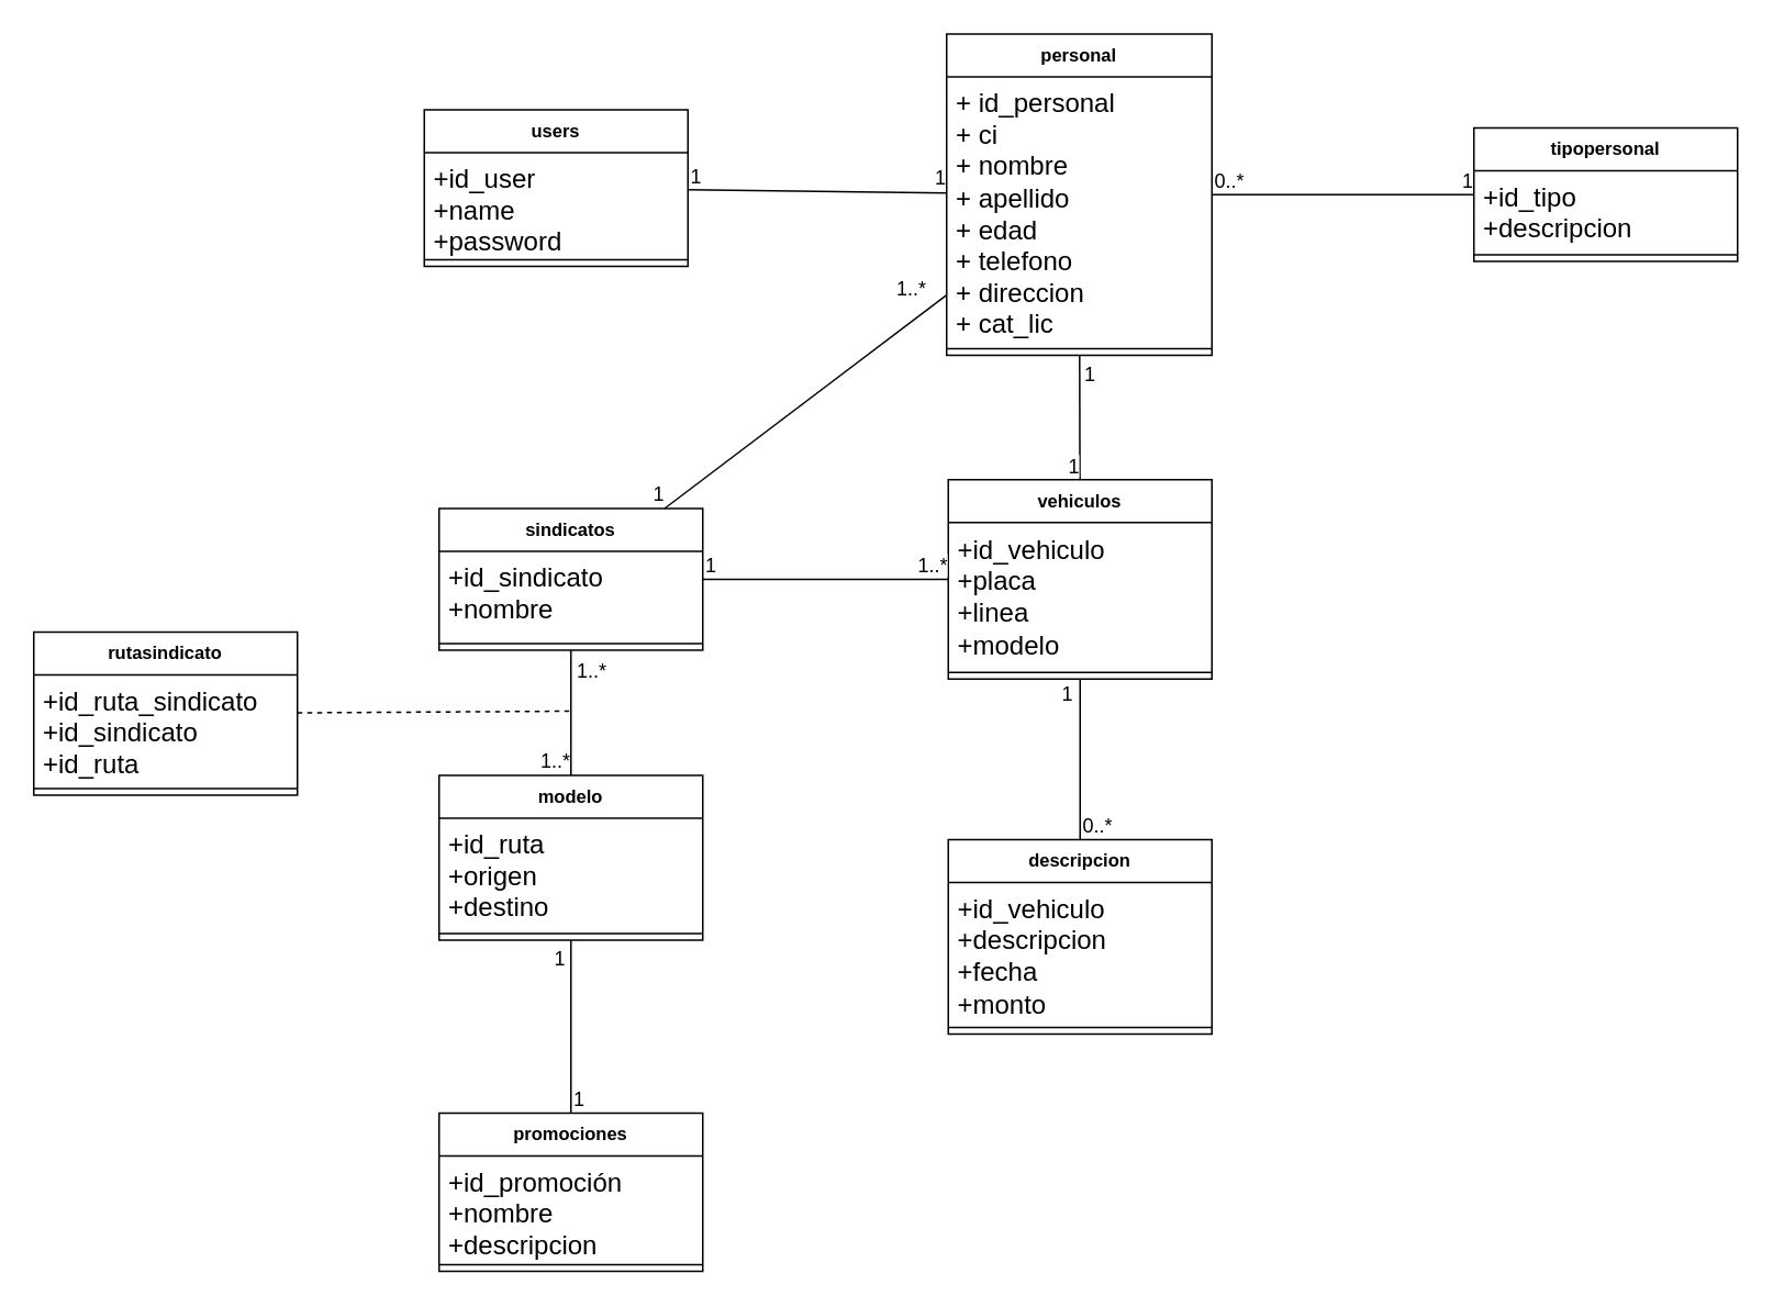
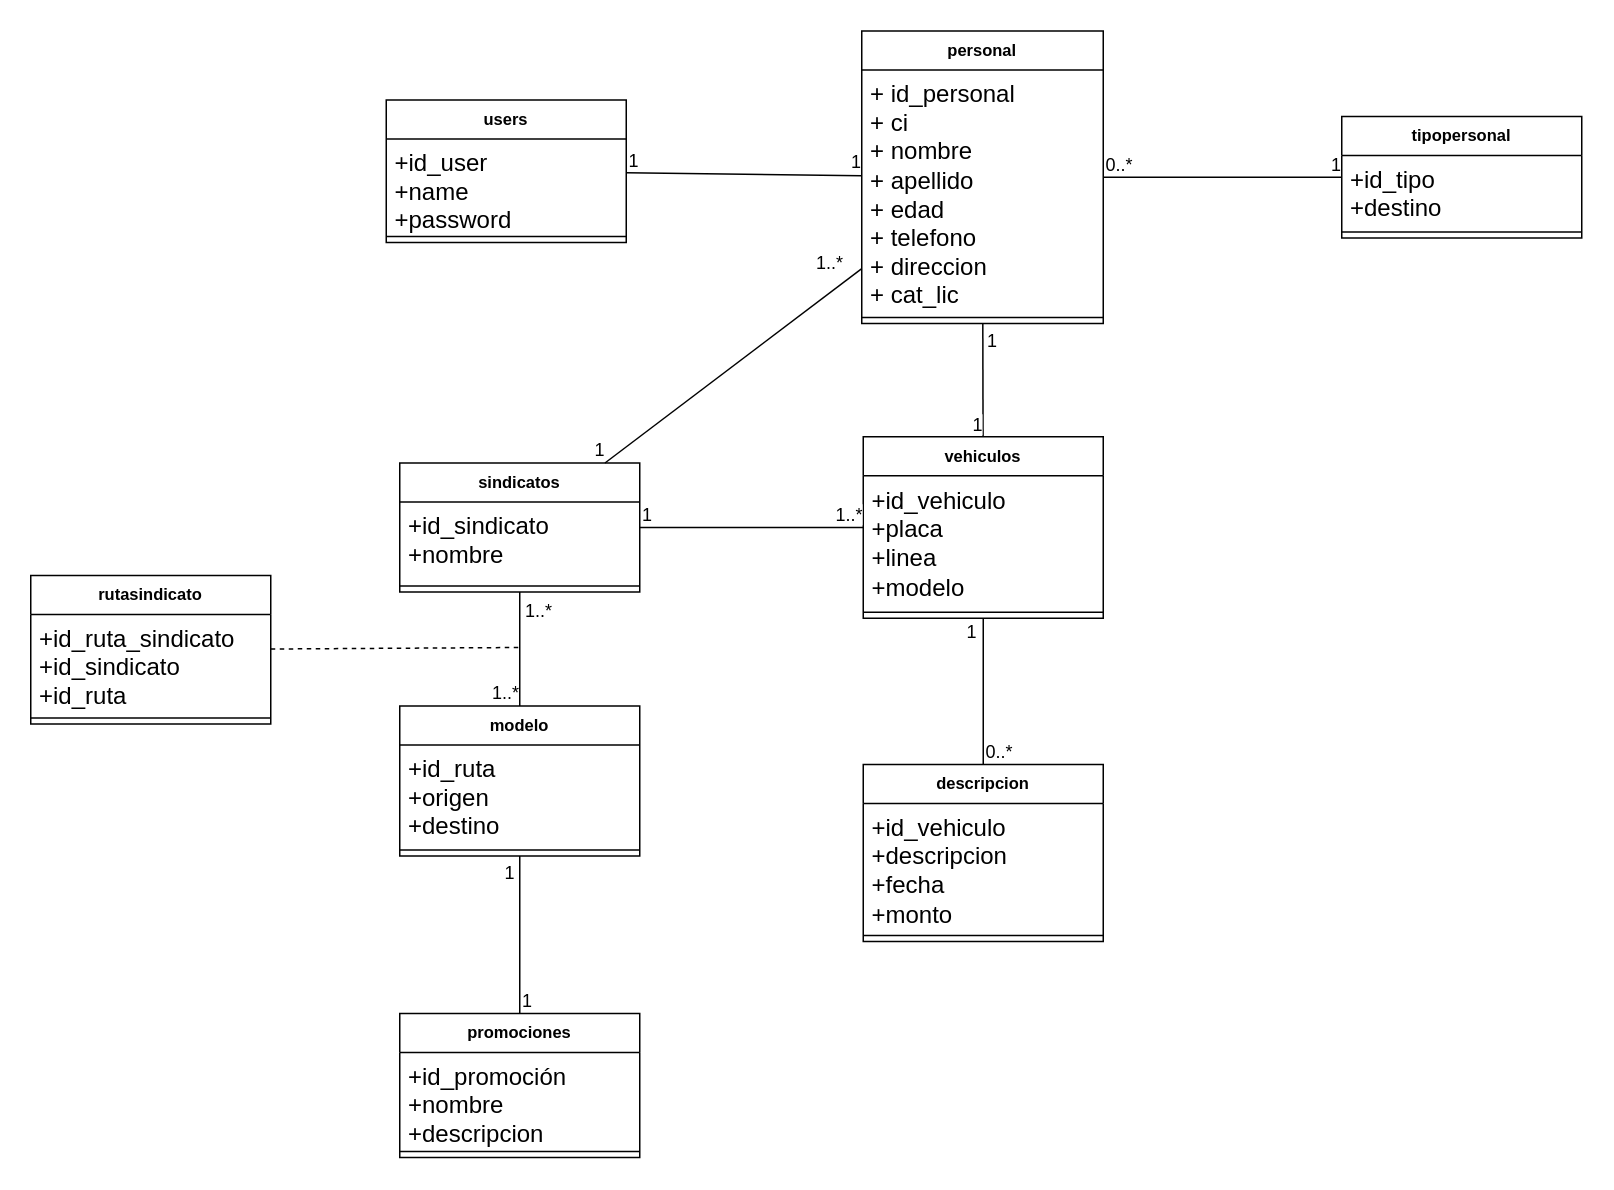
  <mxCell id="0" />
  <mxCell id="1" parent="0" />
  <mxCell id="2" value="personal&lt;br&gt;" style="swimlane;fontStyle=1;align=center;verticalAlign=top;childLayout=stackLayout;horizontal=1;startSize=26;horizontalStack=0;resizeParent=1;resizeParentMax=0;resizeLast=0;collapsible=1;marginBottom=0;whiteSpace=wrap;html=1;fontFamily=Helvetica;fontSize=11;fontColor=default;" parent="1" vertex="1"><mxGeometry x="574" y="20" width="161" height="195" as="geometry" /></mxCell>
  <mxCell id="3" value="+ id_personal&lt;br&gt;+ ci&lt;br&gt;+ nombre&lt;br&gt;+ apellido&lt;br&gt;+ edad&lt;br&gt;+ telefono&lt;br&gt;+ direccion&lt;br&gt;+ cat_lic" style="text;strokeColor=none;fillColor=none;align=left;verticalAlign=top;spacingLeft=4;spacingRight=4;overflow=hidden;rotatable=0;points=[[0,0.5],[1,0.5]];portConstraint=eastwest;whiteSpace=wrap;html=1;fontSize=16;fontFamily=Helvetica;fontColor=default;" parent="2" vertex="1"><mxGeometry y="26" width="161" height="161" as="geometry" /></mxCell>
  <mxCell id="4" value="" style="line;strokeWidth=1;fillColor=none;align=left;verticalAlign=middle;spacingTop=-1;spacingLeft=3;spacingRight=3;rotatable=0;labelPosition=right;points=[];portConstraint=eastwest;strokeColor=inherit;fontFamily=Helvetica;fontSize=11;fontColor=default;" parent="2" vertex="1"><mxGeometry y="187" width="161" height="8" as="geometry" /></mxCell>
  <mxCell id="5" value="tipopersonal" style="swimlane;fontStyle=1;align=center;verticalAlign=top;childLayout=stackLayout;horizontal=1;startSize=26;horizontalStack=0;resizeParent=1;resizeParentMax=0;resizeLast=0;collapsible=1;marginBottom=0;whiteSpace=wrap;html=1;fontFamily=Helvetica;fontSize=11;fontColor=default;" parent="1" vertex="1"><mxGeometry x="894" y="77" width="160" height="81" as="geometry" /></mxCell>
- <mxCell id="6" value="+id_tipo&lt;br&gt;+descripcion" style="text;strokeColor=none;fillColor=none;align=left;verticalAlign=top;spacingLeft=4;spacingRight=4;overflow=hidden;rotatable=0;points=[[0,0.5],[1,0.5]];portConstraint=eastwest;whiteSpace=wrap;html=1;fontSize=16;fontFamily=Helvetica;fontColor=default;" parent="5" vertex="1"><mxGeometry y="26" width="160" height="47" as="geometry" /></mxCell>
+ <mxCell id="6" value="+id_tipo&lt;br&gt;+destino" style="text;strokeColor=none;fillColor=none;align=left;verticalAlign=top;spacingLeft=4;spacingRight=4;overflow=hidden;rotatable=0;points=[[0,0.5],[1,0.5]];portConstraint=eastwest;whiteSpace=wrap;html=1;fontSize=16;fontFamily=Helvetica;fontColor=default;" parent="5" vertex="1"><mxGeometry y="26" width="160" height="47" as="geometry" /></mxCell>
  <mxCell id="7" value="" style="line;strokeWidth=1;fillColor=none;align=left;verticalAlign=middle;spacingTop=-1;spacingLeft=3;spacingRight=3;rotatable=0;labelPosition=right;points=[];portConstraint=eastwest;strokeColor=inherit;fontFamily=Helvetica;fontSize=11;fontColor=default;" parent="5" vertex="1"><mxGeometry y="73" width="160" height="8" as="geometry" /></mxCell>
  <mxCell id="8" value="users" style="swimlane;fontStyle=1;align=center;verticalAlign=top;childLayout=stackLayout;horizontal=1;startSize=26;horizontalStack=0;resizeParent=1;resizeParentMax=0;resizeLast=0;collapsible=1;marginBottom=0;whiteSpace=wrap;html=1;fontFamily=Helvetica;fontSize=11;fontColor=default;" parent="1" vertex="1"><mxGeometry x="257" y="66" width="160" height="95" as="geometry" /></mxCell>
  <mxCell id="9" value="+id_user&lt;br&gt;+name&lt;br&gt;+password" style="text;strokeColor=none;fillColor=none;align=left;verticalAlign=top;spacingLeft=4;spacingRight=4;overflow=hidden;rotatable=0;points=[[0,0.5],[1,0.5]];portConstraint=eastwest;whiteSpace=wrap;html=1;fontSize=16;fontFamily=Helvetica;fontColor=default;" parent="8" vertex="1"><mxGeometry y="26" width="160" height="61" as="geometry" /></mxCell>
  <mxCell id="10" value="" style="line;strokeWidth=1;fillColor=none;align=left;verticalAlign=middle;spacingTop=-1;spacingLeft=3;spacingRight=3;rotatable=0;labelPosition=right;points=[];portConstraint=eastwest;strokeColor=inherit;fontFamily=Helvetica;fontSize=11;fontColor=default;" parent="8" vertex="1"><mxGeometry y="87" width="160" height="8" as="geometry" /></mxCell>
  <mxCell id="11" value="vehiculos" style="swimlane;fontStyle=1;align=center;verticalAlign=top;childLayout=stackLayout;horizontal=1;startSize=26;horizontalStack=0;resizeParent=1;resizeParentMax=0;resizeLast=0;collapsible=1;marginBottom=0;whiteSpace=wrap;html=1;fontFamily=Helvetica;fontSize=11;fontColor=default;" parent="1" vertex="1"><mxGeometry x="575" y="290.5" width="160" height="121" as="geometry" /></mxCell>
  <mxCell id="12" value="+id_vehiculo&lt;br&gt;+placa&lt;br&gt;+linea&lt;br&gt;+modelo" style="text;strokeColor=none;fillColor=none;align=left;verticalAlign=top;spacingLeft=4;spacingRight=4;overflow=hidden;rotatable=0;points=[[0,0.5],[1,0.5]];portConstraint=eastwest;whiteSpace=wrap;html=1;fontSize=16;fontFamily=Helvetica;fontColor=default;" parent="11" vertex="1"><mxGeometry y="26" width="160" height="87" as="geometry" /></mxCell>
  <mxCell id="13" value="" style="line;strokeWidth=1;fillColor=none;align=left;verticalAlign=middle;spacingTop=-1;spacingLeft=3;spacingRight=3;rotatable=0;labelPosition=right;points=[];portConstraint=eastwest;strokeColor=inherit;fontFamily=Helvetica;fontSize=11;fontColor=default;" parent="11" vertex="1"><mxGeometry y="113" width="160" height="8" as="geometry" /></mxCell>
  <mxCell id="14" value="descripcion" style="swimlane;fontStyle=1;align=center;verticalAlign=top;childLayout=stackLayout;horizontal=1;startSize=26;horizontalStack=0;resizeParent=1;resizeParentMax=0;resizeLast=0;collapsible=1;marginBottom=0;whiteSpace=wrap;html=1;fontFamily=Helvetica;fontSize=11;fontColor=default;" parent="1" vertex="1"><mxGeometry x="575" y="509" width="160" height="118" as="geometry" /></mxCell>
  <mxCell id="15" value="+id_vehiculo&lt;br&gt;+descripcion&lt;br&gt;+fecha&lt;br&gt;+monto" style="text;strokeColor=none;fillColor=none;align=left;verticalAlign=top;spacingLeft=4;spacingRight=4;overflow=hidden;rotatable=0;points=[[0,0.5],[1,0.5]];portConstraint=eastwest;whiteSpace=wrap;html=1;fontSize=16;fontFamily=Helvetica;fontColor=default;" parent="14" vertex="1"><mxGeometry y="26" width="160" height="84" as="geometry" /></mxCell>
  <mxCell id="16" value="" style="line;strokeWidth=1;fillColor=none;align=left;verticalAlign=middle;spacingTop=-1;spacingLeft=3;spacingRight=3;rotatable=0;labelPosition=right;points=[];portConstraint=eastwest;strokeColor=inherit;fontFamily=Helvetica;fontSize=11;fontColor=default;" parent="14" vertex="1"><mxGeometry y="110" width="160" height="8" as="geometry" /></mxCell>
  <mxCell id="17" value="" style="endArrow=none;html=1;rounded=0;labelBackgroundColor=default;strokeColor=default;fontFamily=Helvetica;fontSize=12;fontColor=default;startSize=8;endSize=8;shape=connector;" parent="1" source="2" target="11" edge="1"><mxGeometry relative="1" as="geometry"><mxPoint x="141" y="331" as="sourcePoint" /><mxPoint x="301" y="331" as="targetPoint" /></mxGeometry></mxCell>
  <mxCell id="18" value="1" style="edgeLabel;resizable=0;html=1;align=left;verticalAlign=bottom;fontFamily=Helvetica;fontSize=12;fontColor=default;" parent="17" connectable="0" vertex="1"><mxGeometry x="-1" relative="1" as="geometry"><mxPoint x="1" y="20" as="offset" /></mxGeometry></mxCell>
  <mxCell id="19" value="1" style="edgeLabel;resizable=0;html=1;align=right;verticalAlign=bottom;fontFamily=Helvetica;fontSize=12;fontColor=default;" parent="17" connectable="0" vertex="1"><mxGeometry x="1" relative="1" as="geometry" /></mxCell>
  <mxCell id="20" value="" style="endArrow=none;html=1;rounded=0;labelBackgroundColor=default;strokeColor=default;fontFamily=Helvetica;fontSize=12;fontColor=default;startSize=8;endSize=8;shape=connector;" parent="1" source="2" target="5" edge="1"><mxGeometry relative="1" as="geometry"><mxPoint x="151" y="341" as="sourcePoint" /><mxPoint x="311" y="341" as="targetPoint" /></mxGeometry></mxCell>
  <mxCell id="21" value="0..*" style="edgeLabel;resizable=0;html=1;align=left;verticalAlign=bottom;fontFamily=Helvetica;fontSize=12;fontColor=default;" parent="20" connectable="0" vertex="1"><mxGeometry x="-1" relative="1" as="geometry" /></mxCell>
  <mxCell id="22" value="1" style="edgeLabel;resizable=0;html=1;align=right;verticalAlign=bottom;fontFamily=Helvetica;fontSize=12;fontColor=default;" parent="20" connectable="0" vertex="1"><mxGeometry x="1" relative="1" as="geometry" /></mxCell>
  <mxCell id="23" value="" style="endArrow=none;html=1;rounded=0;labelBackgroundColor=default;strokeColor=default;fontFamily=Helvetica;fontSize=12;fontColor=default;startSize=8;endSize=8;shape=connector;" parent="1" source="8" target="2" edge="1"><mxGeometry relative="1" as="geometry"><mxPoint x="665" y="167" as="sourcePoint" /><mxPoint x="665" y="293" as="targetPoint" /></mxGeometry></mxCell>
  <mxCell id="24" value="1" style="edgeLabel;resizable=0;html=1;align=left;verticalAlign=bottom;fontFamily=Helvetica;fontSize=12;fontColor=default;" parent="23" connectable="0" vertex="1"><mxGeometry x="-1" relative="1" as="geometry" /></mxCell>
  <mxCell id="25" value="1" style="edgeLabel;resizable=0;html=1;align=right;verticalAlign=bottom;fontFamily=Helvetica;fontSize=12;fontColor=default;" parent="23" connectable="0" vertex="1"><mxGeometry x="1" relative="1" as="geometry" /></mxCell>
  <mxCell id="26" value="" style="endArrow=none;html=1;rounded=0;labelBackgroundColor=default;strokeColor=default;fontFamily=Helvetica;fontSize=12;fontColor=default;startSize=8;endSize=8;shape=connector;" parent="1" source="14" target="11" edge="1"><mxGeometry relative="1" as="geometry"><mxPoint x="665" y="167" as="sourcePoint" /><mxPoint x="656" y="291" as="targetPoint" /></mxGeometry></mxCell>
  <mxCell id="27" value="0..*" style="edgeLabel;resizable=0;html=1;align=left;verticalAlign=bottom;fontFamily=Helvetica;fontSize=12;fontColor=default;" parent="26" connectable="0" vertex="1"><mxGeometry x="-1" relative="1" as="geometry" /></mxCell>
  <mxCell id="28" value="1" style="edgeLabel;resizable=0;html=1;align=right;verticalAlign=bottom;fontFamily=Helvetica;fontSize=12;fontColor=default;" parent="26" connectable="0" vertex="1"><mxGeometry x="1" relative="1" as="geometry"><mxPoint x="-4" y="18" as="offset" /></mxGeometry></mxCell>
  <mxCell id="29" value="modelo" style="swimlane;fontStyle=1;align=center;verticalAlign=top;childLayout=stackLayout;horizontal=1;startSize=26;horizontalStack=0;resizeParent=1;resizeParentMax=0;resizeLast=0;collapsible=1;marginBottom=0;whiteSpace=wrap;html=1;fontFamily=Helvetica;fontSize=11;fontColor=default;" parent="1" vertex="1"><mxGeometry x="266" y="470" width="160" height="100" as="geometry" /></mxCell>
  <mxCell id="30" value="+id_ruta&lt;br&gt;+origen&lt;br&gt;+destino" style="text;strokeColor=none;fillColor=none;align=left;verticalAlign=top;spacingLeft=4;spacingRight=4;overflow=hidden;rotatable=0;points=[[0,0.5],[1,0.5]];portConstraint=eastwest;whiteSpace=wrap;html=1;fontSize=16;fontFamily=Helvetica;fontColor=default;" parent="29" vertex="1"><mxGeometry y="26" width="160" height="66" as="geometry" /></mxCell>
  <mxCell id="31" value="" style="line;strokeWidth=1;fillColor=none;align=left;verticalAlign=middle;spacingTop=-1;spacingLeft=3;spacingRight=3;rotatable=0;labelPosition=right;points=[];portConstraint=eastwest;strokeColor=inherit;fontFamily=Helvetica;fontSize=11;fontColor=default;" parent="29" vertex="1"><mxGeometry y="92" width="160" height="8" as="geometry" /></mxCell>
  <mxCell id="32" value="sindicatos" style="swimlane;fontStyle=1;align=center;verticalAlign=top;childLayout=stackLayout;horizontal=1;startSize=26;horizontalStack=0;resizeParent=1;resizeParentMax=0;resizeLast=0;collapsible=1;marginBottom=0;whiteSpace=wrap;html=1;fontFamily=Helvetica;fontSize=11;fontColor=default;" parent="1" vertex="1"><mxGeometry x="266" y="308" width="160" height="86" as="geometry" /></mxCell>
  <mxCell id="33" value="&lt;font style=&quot;font-size: 16px;&quot;&gt;+id_sindicato&lt;br&gt;+nombre&lt;/font&gt;" style="text;strokeColor=none;fillColor=none;align=left;verticalAlign=top;spacingLeft=4;spacingRight=4;overflow=hidden;rotatable=0;points=[[0,0.5],[1,0.5]];portConstraint=eastwest;whiteSpace=wrap;html=1;fontSize=12;fontFamily=Helvetica;fontColor=default;" parent="32" vertex="1"><mxGeometry y="26" width="160" height="52" as="geometry" /></mxCell>
  <mxCell id="34" value="" style="line;strokeWidth=1;fillColor=none;align=left;verticalAlign=middle;spacingTop=-1;spacingLeft=3;spacingRight=3;rotatable=0;labelPosition=right;points=[];portConstraint=eastwest;strokeColor=inherit;fontFamily=Helvetica;fontSize=11;fontColor=default;" parent="32" vertex="1"><mxGeometry y="78" width="160" height="8" as="geometry" /></mxCell>
  <mxCell id="35" value="" style="endArrow=none;html=1;rounded=0;labelBackgroundColor=default;strokeColor=default;fontFamily=Helvetica;fontSize=12;fontColor=default;startSize=8;endSize=8;shape=connector;" parent="1" source="2" target="32" edge="1"><mxGeometry relative="1" as="geometry"><mxPoint x="480" y="277" as="sourcePoint" /><mxPoint x="640" y="277" as="targetPoint" /></mxGeometry></mxCell>
  <mxCell id="36" value="1..*" style="edgeLabel;resizable=0;html=1;align=left;verticalAlign=bottom;fontFamily=Helvetica;fontSize=12;fontColor=default;" parent="35" connectable="0" vertex="1"><mxGeometry x="-1" relative="1" as="geometry"><mxPoint x="-32" y="5" as="offset" /></mxGeometry></mxCell>
  <mxCell id="37" value="1" style="edgeLabel;resizable=0;html=1;align=right;verticalAlign=bottom;fontFamily=Helvetica;fontSize=12;fontColor=default;" parent="35" connectable="0" vertex="1"><mxGeometry x="1" relative="1" as="geometry" /></mxCell>
  <mxCell id="38" value="" style="endArrow=none;html=1;rounded=0;labelBackgroundColor=default;strokeColor=default;fontFamily=Helvetica;fontSize=12;fontColor=default;startSize=8;endSize=8;shape=connector;curved=1;" parent="1" source="32" target="11" edge="1"><mxGeometry relative="1" as="geometry"><mxPoint x="463" y="277" as="sourcePoint" /><mxPoint x="623" y="277" as="targetPoint" /></mxGeometry></mxCell>
  <mxCell id="39" value="1" style="edgeLabel;resizable=0;html=1;align=left;verticalAlign=bottom;fontFamily=Helvetica;fontSize=12;fontColor=default;" parent="38" connectable="0" vertex="1"><mxGeometry x="-1" relative="1" as="geometry" /></mxCell>
  <mxCell id="40" value="1..*" style="edgeLabel;resizable=0;html=1;align=right;verticalAlign=bottom;fontFamily=Helvetica;fontSize=12;fontColor=default;" parent="38" connectable="0" vertex="1"><mxGeometry x="1" relative="1" as="geometry" /></mxCell>
  <mxCell id="41" value="" style="endArrow=none;html=1;rounded=0;labelBackgroundColor=default;strokeColor=default;fontFamily=Helvetica;fontSize=12;fontColor=default;startSize=8;endSize=8;shape=connector;curved=1;" parent="1" source="32" target="29" edge="1"><mxGeometry relative="1" as="geometry"><mxPoint x="463" y="477" as="sourcePoint" /><mxPoint x="623" y="477" as="targetPoint" /></mxGeometry></mxCell>
  <mxCell id="42" value="1..*" style="edgeLabel;resizable=0;html=1;align=left;verticalAlign=bottom;fontFamily=Helvetica;fontSize=12;fontColor=default;" parent="41" connectable="0" vertex="1"><mxGeometry x="-1" relative="1" as="geometry"><mxPoint x="2" y="21" as="offset" /></mxGeometry></mxCell>
  <mxCell id="43" value="1..*" style="edgeLabel;resizable=0;html=1;align=right;verticalAlign=bottom;fontFamily=Helvetica;fontSize=12;fontColor=default;" parent="41" connectable="0" vertex="1"><mxGeometry x="1" relative="1" as="geometry" /></mxCell>
  <mxCell id="44" style="edgeStyle=none;shape=connector;rounded=0;orthogonalLoop=1;jettySize=auto;html=1;labelBackgroundColor=default;strokeColor=default;fontFamily=Helvetica;fontSize=12;fontColor=default;endArrow=none;startSize=8;endSize=8;dashed=1;" parent="1" source="45" edge="1"><mxGeometry relative="1" as="geometry"><mxPoint x="346" y="431" as="targetPoint" /></mxGeometry></mxCell>
  <mxCell id="45" value="rutasindicato" style="swimlane;fontStyle=1;align=center;verticalAlign=top;childLayout=stackLayout;horizontal=1;startSize=26;horizontalStack=0;resizeParent=1;resizeParentMax=0;resizeLast=0;collapsible=1;marginBottom=0;whiteSpace=wrap;html=1;fontFamily=Helvetica;fontSize=11;fontColor=default;" parent="1" vertex="1"><mxGeometry x="20" y="383" width="160" height="99" as="geometry" /></mxCell>
  <mxCell id="46" value="+id_ruta_sindicato&lt;br&gt;+id_sindicato&lt;br style=&quot;font-size: 16px;&quot;&gt;+id_ruta" style="text;strokeColor=none;fillColor=none;align=left;verticalAlign=top;spacingLeft=4;spacingRight=4;overflow=hidden;rotatable=0;points=[[0,0.5],[1,0.5]];portConstraint=eastwest;whiteSpace=wrap;html=1;fontSize=16;fontFamily=Helvetica;fontColor=default;" parent="45" vertex="1"><mxGeometry y="26" width="160" height="65" as="geometry" /></mxCell>
  <mxCell id="47" value="" style="line;strokeWidth=1;fillColor=none;align=left;verticalAlign=middle;spacingTop=-1;spacingLeft=3;spacingRight=3;rotatable=0;labelPosition=right;points=[];portConstraint=eastwest;strokeColor=inherit;fontFamily=Helvetica;fontSize=11;fontColor=default;" parent="45" vertex="1"><mxGeometry y="91" width="160" height="8" as="geometry" /></mxCell>
  <mxCell id="48" value="promociones" style="swimlane;fontStyle=1;align=center;verticalAlign=top;childLayout=stackLayout;horizontal=1;startSize=26;horizontalStack=0;resizeParent=1;resizeParentMax=0;resizeLast=0;collapsible=1;marginBottom=0;whiteSpace=wrap;html=1;fontFamily=Helvetica;fontSize=11;fontColor=default;" parent="1" vertex="1"><mxGeometry x="266" y="675" width="160" height="96" as="geometry" /></mxCell>
  <mxCell id="49" value="+id_promoción&lt;br&gt;+nombre&lt;br&gt;+descripcion" style="text;strokeColor=none;fillColor=none;align=left;verticalAlign=top;spacingLeft=4;spacingRight=4;overflow=hidden;rotatable=0;points=[[0,0.5],[1,0.5]];portConstraint=eastwest;whiteSpace=wrap;html=1;fontSize=16;fontFamily=Helvetica;fontColor=default;" parent="48" vertex="1"><mxGeometry y="26" width="160" height="62" as="geometry" /></mxCell>
  <mxCell id="50" value="" style="line;strokeWidth=1;fillColor=none;align=left;verticalAlign=middle;spacingTop=-1;spacingLeft=3;spacingRight=3;rotatable=0;labelPosition=right;points=[];portConstraint=eastwest;strokeColor=inherit;fontFamily=Helvetica;fontSize=11;fontColor=default;" parent="48" vertex="1"><mxGeometry y="88" width="160" height="8" as="geometry" /></mxCell>
  <mxCell id="51" value="" style="endArrow=none;html=1;rounded=0;labelBackgroundColor=default;strokeColor=default;fontFamily=Helvetica;fontSize=12;fontColor=default;startSize=8;endSize=8;shape=connector;curved=1;" parent="1" source="48" target="29" edge="1"><mxGeometry relative="1" as="geometry"><mxPoint x="276" y="421" as="sourcePoint" /><mxPoint x="266" y="715.401" as="targetPoint" /></mxGeometry></mxCell>
  <mxCell id="52" value="1" style="edgeLabel;resizable=0;html=1;align=left;verticalAlign=bottom;fontFamily=Helvetica;fontSize=12;fontColor=default;" parent="51" connectable="0" vertex="1"><mxGeometry x="-1" relative="1" as="geometry" /></mxCell>
  <mxCell id="53" value="1" style="edgeLabel;resizable=0;html=1;align=right;verticalAlign=bottom;fontFamily=Helvetica;fontSize=12;fontColor=default;" parent="51" connectable="0" vertex="1"><mxGeometry x="1" relative="1" as="geometry"><mxPoint x="-3" y="20" as="offset" /></mxGeometry></mxCell>
